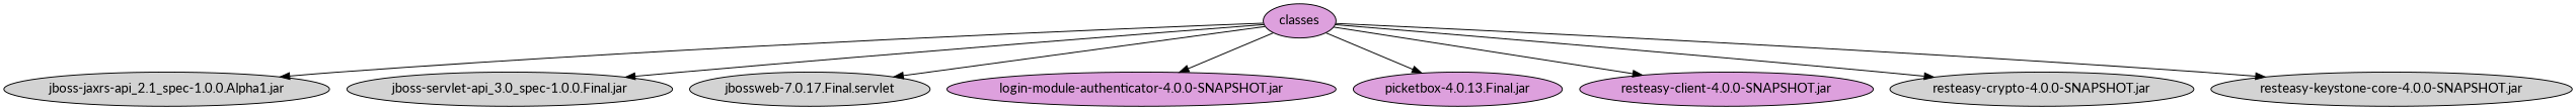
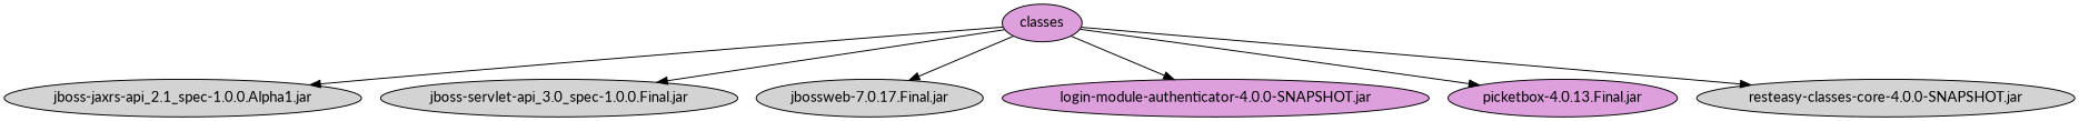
  digraph {
    fontname=Lato
    node [fillcolor=lightgrey fontname=Lato style=filled]
    edge [fontname=Lato]
    "jboss-jaxrs-api_2.1_spec-1.0.0.Alpha1.jar"
    classes [fillcolor=plum]
    "jboss-servlet-api_3.0_spec-1.0.0.Final.jar"
-   "jbossweb-7.0.17.Final.jar" [label="jbossweb-7.0.17.Final.servlet"]
+   "jbossweb-7.0.17.Final.jar"
    "login-module-authenticator-4.0.0-SNAPSHOT.jar" [fillcolor=plum]
    "picketbox-4.0.13.Final.jar" [fillcolor=plum]
-   "resteasy-client-4.0.0-SNAPSHOT.jar" [fillcolor=plum]
-   "resteasy-crypto-4.0.0-SNAPSHOT.jar"
-   "resteasy-keystone-core-4.0.0-SNAPSHOT.jar"
+   "resteasy-keystone-core-4.0.0-SNAPSHOT.jar" [label="resteasy-classes-core-4.0.0-SNAPSHOT.jar"]
    classes -> "jboss-jaxrs-api_2.1_spec-1.0.0.Alpha1.jar"
    classes -> "jboss-servlet-api_3.0_spec-1.0.0.Final.jar"
    classes -> "jbossweb-7.0.17.Final.jar"
    classes -> "login-module-authenticator-4.0.0-SNAPSHOT.jar"
    classes -> "picketbox-4.0.13.Final.jar"
-   classes -> "resteasy-client-4.0.0-SNAPSHOT.jar"
-   classes -> "resteasy-crypto-4.0.0-SNAPSHOT.jar"
    classes -> "resteasy-keystone-core-4.0.0-SNAPSHOT.jar"
  }
